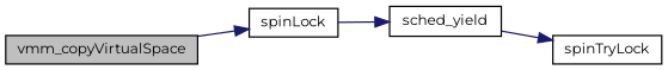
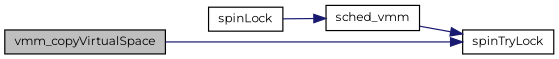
  digraph {
    fontname=Montserrat
    rankdir=LR
    node [color=black fillcolor=white fontname=Montserrat fontsize=10 shape=record style=filled]
    edge [color=midnightblue fontname=Montserrat fontsize=10 labelfontname=Helvetica labelfontsize=10 style=solid]
    n1 [fillcolor=grey75 fontcolor=black height=0.2 label=vmm_copyVirtualSpace width=0.4]
    n2 [height=0.2 label=spinLock width=0.4]
-   n3 [height=0.2 label=sched_yield width=0.4]
+   n3 [height=0.2 label=sched_vmm width=0.4]
    n4 [height=0.2 label=spinTryLock width=0.4]
-   n1 -> n2
+   n1 -> n4
    n2 -> n3
    n3 -> n4
  }
